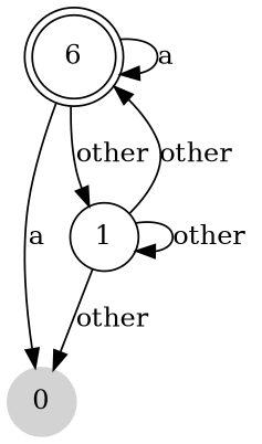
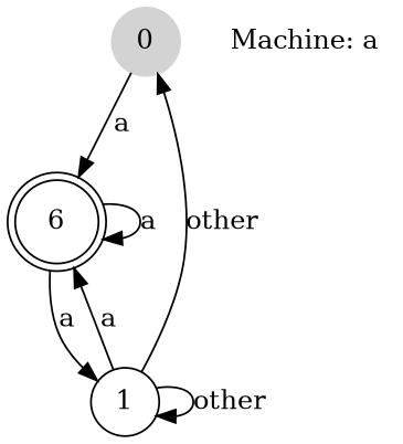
  digraph {
    node [shape=circle]
    0 [color=lightgrey height=0.50 style=filled width=0.50]
    n2 [height=0.61 label=6 shape=doublecircle width=0.61]
    1 [height=0.50 width=0.50]
-   n2 -> 0 [label="a "]
+   "Machine: a" [height=0.50 shape=plaintext width=1.11]
+   0 -> n2 [label="a "]
    n2 -> n2 [label="a "]
-   n2 -> 1 [label="other "]
+   n2 -> 1 [label="a "]
    1 -> 0 [label="other "]
-   1 -> n2 [label="other "]
+   1 -> n2 [label="a "]
    1 -> 1 [label="other "]
  }
